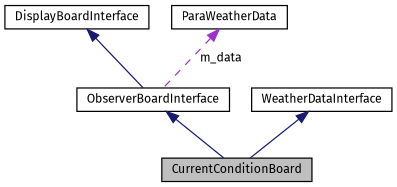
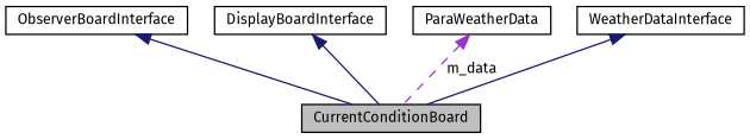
  digraph {
    fontname="Fira Sans"
    node [color=black fillcolor=white fontname="Fira Sans" fontsize=10 shape=record style=filled]
    edge [color=midnightblue dir=back fontname="Fira Sans" fontsize=10 labelfontname=Helvetica labelfontsize=10 style=solid]
    n1 [fillcolor=grey75 fontcolor=black height=0.2 label=CurrentConditionBoard width=0.4]
    n2 [height=0.2 label=ObserverBoardInterface width=0.4]
    n3 [height=0.2 label=DisplayBoardInterface width=0.4]
    n4 [height=0.2 label=ParaWeatherData width=0.4]
    n5 [height=0.2 label=WeatherDataInterface width=0.4]
    n2 -> n1
-   n3 -> n2
-   n4 -> n2 [color=darkorchid3 label=" m_data" style=dashed]
+   n3 -> n1
+   n4 -> n1 [color=darkorchid3 label=" m_data" style=dashed]
    n5 -> n1
  }
